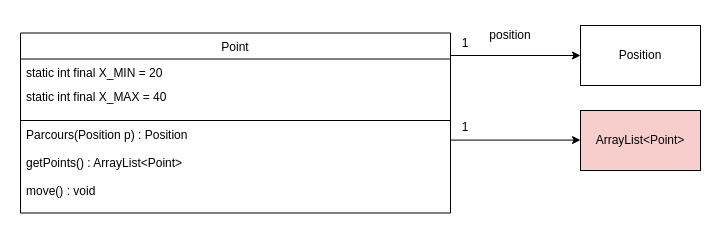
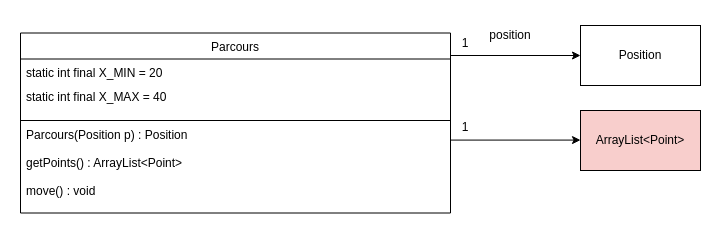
  <mxCell id="0" />
  <mxCell id="1" parent="0" />
- <mxCell id="2" value="Point" style="swimlane;fontStyle=0;align=center;verticalAlign=top;childLayout=stackLayout;horizontal=1;startSize=26;horizontalStack=0;resizeParent=1;resizeLast=0;collapsible=1;marginBottom=0;rounded=0;shadow=0;strokeWidth=1;" parent="1" vertex="1"><mxGeometry x="20" y="32.5" width="430" height="180" as="geometry"><mxRectangle x="230" y="140" width="160" height="26" as="alternateBounds" /></mxGeometry></mxCell>
+ <mxCell id="2" value="Parcours" style="swimlane;fontStyle=0;align=center;verticalAlign=top;childLayout=stackLayout;horizontal=1;startSize=26;horizontalStack=0;resizeParent=1;resizeLast=0;collapsible=1;marginBottom=0;rounded=0;shadow=0;strokeWidth=1;" parent="1" vertex="1"><mxGeometry x="20" y="32.5" width="430" height="180" as="geometry"><mxRectangle x="230" y="140" width="160" height="26" as="alternateBounds" /></mxGeometry></mxCell>
  <mxCell id="3" value="static int final X_MIN = 20" style="text;align=left;verticalAlign=top;spacingLeft=4;spacingRight=4;overflow=hidden;rotatable=0;points=[[0,0.5],[1,0.5]];portConstraint=eastwest;" parent="2" vertex="1"><mxGeometry y="26" width="430" height="24" as="geometry" /></mxCell>
  <mxCell id="4" value="static int final X_MAX = 40" style="text;align=left;verticalAlign=top;spacingLeft=4;spacingRight=4;overflow=hidden;rotatable=0;points=[[0,0.5],[1,0.5]];portConstraint=eastwest;" vertex="1" parent="2"><mxGeometry y="50" width="430" height="24" as="geometry" /></mxCell>
  <mxCell id="5" value="" style="endArrow=none;html=1;rounded=0;exitX=0;exitY=0.5;exitDx=0;exitDy=0;" parent="2" edge="1"><mxGeometry width="50" height="50" relative="1" as="geometry"><mxPoint y="87.5" as="sourcePoint" /><mxPoint x="430" y="87.5" as="targetPoint" /></mxGeometry></mxCell>
  <mxCell id="6" value="&#10;Parcours(Position p) : Position&#10;&#10;getPoints() : ArrayList&lt;Point&gt;&#10;&#10;move() : void&#10;" style="text;align=left;verticalAlign=top;spacingLeft=4;spacingRight=4;overflow=hidden;rotatable=0;points=[[0,0.5],[1,0.5]];portConstraint=eastwest;" vertex="1" parent="2"><mxGeometry y="74" width="430" height="106" as="geometry" /></mxCell>
  <mxCell id="7" value="Position" style="rounded=0;whiteSpace=wrap;html=1;" parent="1" vertex="1"><mxGeometry x="580" y="25" width="120" height="60" as="geometry" /></mxCell>
  <mxCell id="8" style="edgeStyle=orthogonalEdgeStyle;rounded=0;orthogonalLoop=1;jettySize=auto;html=1;exitX=0.999;exitY=0.125;exitDx=0;exitDy=0;exitPerimeter=0;entryX=0;entryY=0.5;entryDx=0;entryDy=0;" parent="1" source="2" target="7" edge="1"><mxGeometry relative="1" as="geometry"><mxPoint x="460" y="75" as="sourcePoint" /><mxPoint x="590" y="45" as="targetPoint" /></mxGeometry></mxCell>
  <mxCell id="9" value="position" style="text;html=1;strokeColor=none;fillColor=none;align=center;verticalAlign=middle;whiteSpace=wrap;rounded=0;" parent="1" vertex="1"><mxGeometry x="480" y="20" width="60" height="30" as="geometry" /></mxCell>
  <mxCell id="10" value="1" style="text;html=1;strokeColor=none;fillColor=none;align=center;verticalAlign=middle;whiteSpace=wrap;rounded=0;" parent="1" vertex="1"><mxGeometry x="450" y="35" width="30" height="15" as="geometry" /></mxCell>
  <mxCell id="11" style="edgeStyle=orthogonalEdgeStyle;rounded=0;orthogonalLoop=1;jettySize=auto;html=1;exitX=0.25;exitY=0;exitDx=0;exitDy=0;entryX=0.75;entryY=1;entryDx=0;entryDy=0;" parent="1" edge="1"><mxGeometry relative="1" as="geometry"><mxPoint x="590" y="227.5" as="targetPoint" /></mxGeometry></mxCell>
  <mxCell id="12" value="ArrayList&amp;lt;Point&amp;gt;" style="rounded=0;whiteSpace=wrap;html=1;fillColor=#f8cecc;" vertex="1" parent="1"><mxGeometry x="580" y="110" width="120" height="60" as="geometry" /></mxCell>
  <mxCell id="13" style="edgeStyle=orthogonalEdgeStyle;rounded=0;orthogonalLoop=1;jettySize=auto;html=1;exitX=0.999;exitY=0.125;exitDx=0;exitDy=0;exitPerimeter=0;entryX=0;entryY=0.5;entryDx=0;entryDy=0;" edge="1" parent="1"><mxGeometry relative="1" as="geometry"><mxPoint x="450" y="139.58" as="sourcePoint" /><mxPoint x="580" y="139.58" as="targetPoint" /></mxGeometry></mxCell>
  <mxCell id="14" value="1" style="text;html=1;strokeColor=none;fillColor=none;align=center;verticalAlign=middle;whiteSpace=wrap;rounded=0;" vertex="1" parent="1"><mxGeometry x="450" y="119.58" width="30" height="15" as="geometry" /></mxCell>
